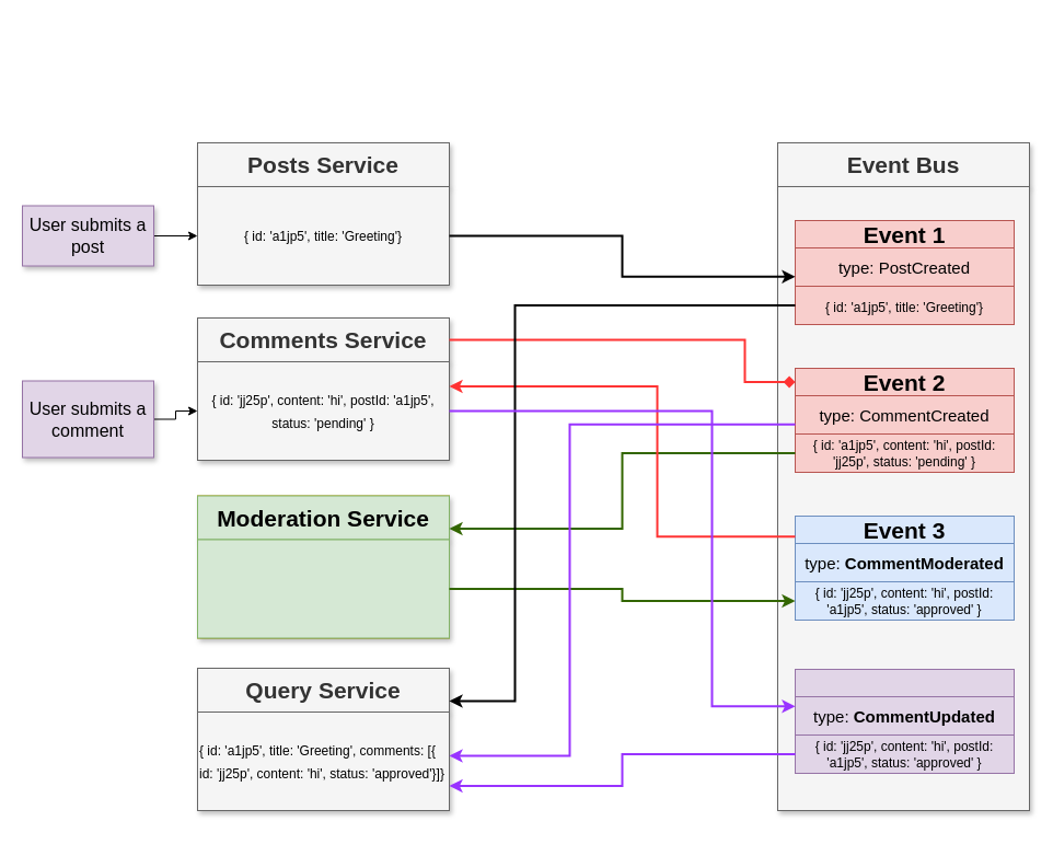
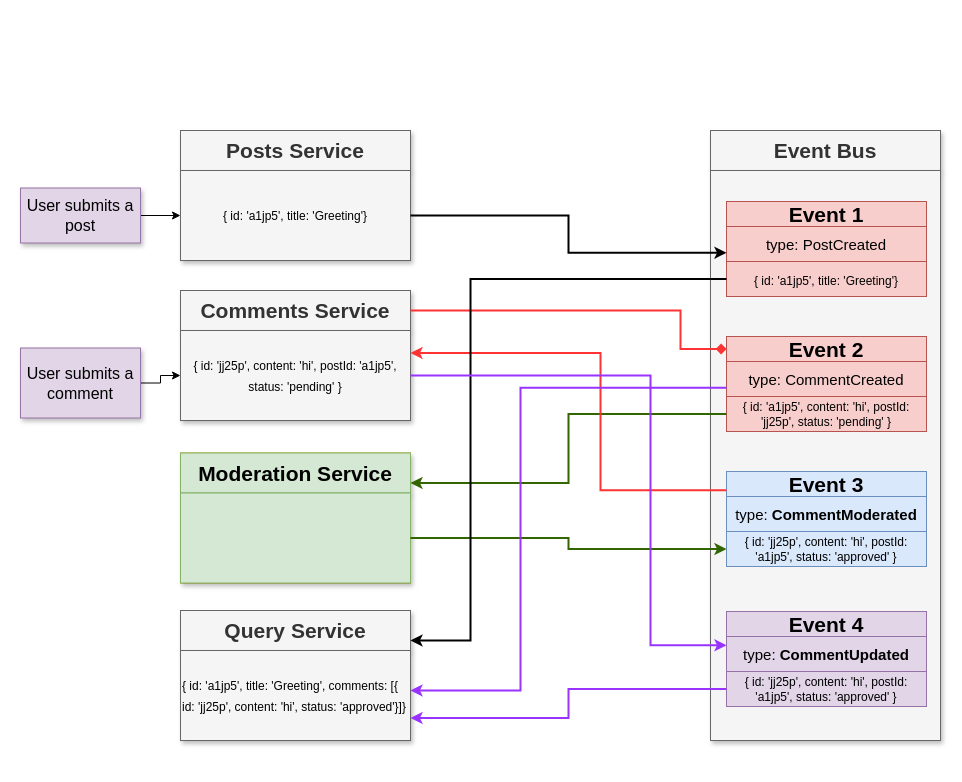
  <mxCell id="0" />
  <mxCell id="1" parent="0" />
  <mxCell id="2" value="" style="group" parent="1" vertex="1" connectable="0"><mxGeometry x="450" y="290" width="280" height="115" as="geometry" /></mxCell>
  <mxCell id="3" style="edgeStyle=orthogonalEdgeStyle;rounded=0;orthogonalLoop=1;jettySize=auto;html=1;exitX=1;exitY=0.5;exitDx=0;exitDy=0;entryX=0;entryY=0.5;entryDx=0;entryDy=0;fontSize=12;" parent="1" source="4" target="11" edge="1"><mxGeometry relative="1" as="geometry" /></mxCell>
  <mxCell id="4" value="User submits a comment" style="whiteSpace=wrap;html=1;rounded=0;shadow=1;fontSize=16;align=center;fillColor=#e1d5e7;strokeColor=#9673a6;fontStyle=0" parent="1" vertex="1"><mxGeometry x="20" y="347.5" width="120" height="70" as="geometry" /></mxCell>
  <mxCell id="5" value="" style="group" parent="1" vertex="1" connectable="0"><mxGeometry x="450" y="20" width="280" height="115" as="geometry" /></mxCell>
  <mxCell id="6" value="" style="group;fillColor=#F8CECC;strokeColor=#EA6B66;" parent="1" vertex="1" connectable="0"><mxGeometry x="180" y="130" width="230" height="130" as="geometry" /></mxCell>
  <mxCell id="7" value="Posts Service" style="rounded=0;whiteSpace=wrap;html=1;shadow=1;fontSize=21;align=center;fillColor=#f5f5f5;strokeColor=#666666;fontColor=#333333;fontStyle=1" parent="6" vertex="1"><mxGeometry width="230" height="40" as="geometry" /></mxCell>
  <mxCell id="8" value="&lt;span style=&quot;color: rgb(0 , 0 , 0)&quot;&gt;&lt;font style=&quot;font-size: 12px&quot;&gt;{ id: 'a1jp5', title: 'Greeting'}&lt;/font&gt;&lt;/span&gt;" style="rounded=0;whiteSpace=wrap;html=1;shadow=1;fontSize=17;align=center;fillColor=#f5f5f5;strokeColor=#666666;fontColor=#333333;fontStyle=0" parent="6" vertex="1"><mxGeometry y="40" width="230" height="90" as="geometry" /></mxCell>
  <mxCell id="9" value="" style="group" parent="1" vertex="1" connectable="0"><mxGeometry x="180" y="290" width="230" height="130" as="geometry" /></mxCell>
  <mxCell id="10" value="Comments Service" style="rounded=0;whiteSpace=wrap;html=1;shadow=1;fontSize=21;align=center;fillColor=#f5f5f5;strokeColor=#666666;fontColor=#333333;fontStyle=1" parent="9" vertex="1"><mxGeometry width="230" height="40" as="geometry" /></mxCell>
  <mxCell id="11" value="&lt;div style=&quot;text-align: left&quot;&gt;&lt;/div&gt;&lt;div&gt;&lt;div&gt;&lt;span style=&quot;color: rgb(0 , 0 , 0) ; font-size: 12px&quot;&gt;{ id: '&lt;/span&gt;&lt;span style=&quot;color: rgb(0 , 0 , 0) ; font-size: 12px&quot;&gt;jj25p&lt;/span&gt;&lt;span style=&quot;color: rgb(0 , 0 , 0) ; font-size: 12px&quot;&gt;', content: 'hi', postId: '&lt;/span&gt;&lt;span style=&quot;color: rgb(0 , 0 , 0) ; font-size: 12px&quot;&gt;a1jp5&lt;/span&gt;&lt;span style=&quot;color: rgb(0 , 0 , 0) ; font-size: 12px&quot;&gt;', status: 'pending' }&lt;/span&gt;&lt;/div&gt;&lt;/div&gt;" style="rounded=0;whiteSpace=wrap;html=1;shadow=1;fontSize=17;align=center;fillColor=#f5f5f5;strokeColor=#666666;fontColor=#333333;fontStyle=0" parent="9" vertex="1"><mxGeometry y="40" width="230" height="90" as="geometry" /></mxCell>
  <mxCell id="12" value="" style="group;labelBackgroundColor=#A9C4EB;textOpacity=0;strokeColor=#d79b00;fillColor=#FFE6CC;" parent="1" vertex="1" connectable="0"><mxGeometry x="180" y="452.5" width="230" height="130" as="geometry" /></mxCell>
  <mxCell id="13" value="Moderation Service" style="rounded=0;whiteSpace=wrap;html=1;shadow=1;fontSize=21;align=center;fillColor=#d5e8d4;strokeColor=#82b366;fontStyle=1" parent="12" vertex="1"><mxGeometry width="230" height="40" as="geometry" /></mxCell>
  <mxCell id="14" value="" style="rounded=0;whiteSpace=wrap;html=1;shadow=1;fontSize=17;align=left;fillColor=#d5e8d4;strokeColor=#82b366;fontStyle=0;labelBackgroundColor=#FF66B3;" parent="12" vertex="1"><mxGeometry y="40" width="230" height="90" as="geometry" /></mxCell>
  <mxCell id="15" value="" style="group" parent="1" vertex="1" connectable="0"><mxGeometry x="180" y="610" width="320" height="150" as="geometry" /></mxCell>
  <mxCell id="16" value="Query Service" style="rounded=0;whiteSpace=wrap;html=1;shadow=1;fontSize=21;align=center;fillColor=#f5f5f5;strokeColor=#666666;fontColor=#333333;fontStyle=1" parent="15" vertex="1"><mxGeometry width="230" height="40" as="geometry" /></mxCell>
  <mxCell id="17" value="&lt;span style=&quot;color: rgb(0 , 0 , 0) ; font-size: 12px ; text-align: center&quot;&gt;{ i&lt;/span&gt;&lt;span style=&quot;color: rgb(0 , 0 , 0) ; font-size: 12px ; text-align: center&quot;&gt;d: 'a1jp5', title: 'Greeting',&amp;nbsp;&lt;/span&gt;&lt;span style=&quot;color: rgb(0 , 0 , 0) ; font-size: 12px ; text-align: center&quot;&gt;comments: [{ id: 'jj25p', content: 'hi', status: 'approved'}]}&lt;/span&gt;" style="rounded=0;whiteSpace=wrap;html=1;shadow=1;fontSize=17;align=left;fillColor=#f5f5f5;strokeColor=#666666;fontColor=#333333;fontStyle=0" parent="15" vertex="1"><mxGeometry y="40" width="230" height="90" as="geometry" /></mxCell>
  <mxCell id="18" value="" style="group" parent="1" vertex="1" connectable="0"><mxGeometry x="710" y="130" width="230" height="610" as="geometry" /></mxCell>
  <mxCell id="19" value="" style="group" parent="18" vertex="1" connectable="0"><mxGeometry width="230" height="610" as="geometry" /></mxCell>
  <mxCell id="20" value="" style="group" parent="19" vertex="1" connectable="0"><mxGeometry width="230" height="610" as="geometry" /></mxCell>
  <mxCell id="21" value="Event Bus" style="rounded=0;whiteSpace=wrap;html=1;shadow=1;fontSize=21;align=center;fillColor=#f5f5f5;strokeColor=#666666;fontColor=#333333;fontStyle=1" parent="20" vertex="1"><mxGeometry width="230" height="40" as="geometry" /></mxCell>
  <mxCell id="22" value="" style="rounded=0;whiteSpace=wrap;html=1;shadow=1;fontSize=17;align=left;fillColor=#f5f5f5;strokeColor=#666666;fontColor=#333333;" parent="20" vertex="1"><mxGeometry y="40" width="230" height="570" as="geometry" /></mxCell>
  <mxCell id="23" value="" style="group" parent="18" vertex="1" connectable="0"><mxGeometry x="16" y="71" width="200" height="505" as="geometry" /></mxCell>
  <mxCell id="24" value="" style="group" parent="23" vertex="1" connectable="0"><mxGeometry y="135" width="200" height="95" as="geometry" /></mxCell>
  <mxCell id="25" value="&lt;font style=&quot;font-size: 12px&quot;&gt;{ id: 'a1jp5', content: 'hi', postId: 'jj25p', status: 'pending' }&lt;/font&gt;" style="rounded=0;whiteSpace=wrap;html=1;shadow=0;fontSize=12;fillColor=#f8cecc;strokeColor=#b85450;" parent="24" vertex="1"><mxGeometry y="60" width="200" height="35" as="geometry" /></mxCell>
  <mxCell id="26" value="&lt;b&gt;Event 2&lt;/b&gt;" style="rounded=0;whiteSpace=wrap;html=1;shadow=0;fontSize=21;fillColor=#f8cecc;strokeColor=#b85450;" parent="24" vertex="1"><mxGeometry width="200" height="25" as="geometry" /></mxCell>
  <mxCell id="27" value="&lt;span style=&quot;font-size: 15px&quot;&gt;type: CommentCreated&lt;/span&gt;" style="rounded=0;whiteSpace=wrap;html=1;shadow=0;fontSize=15;fillColor=#f8cecc;strokeColor=#b85450;fontStyle=0" parent="24" vertex="1"><mxGeometry y="25" width="200" height="35" as="geometry" /></mxCell>
  <mxCell id="28" value="" style="group;fillColor=#dae8fc;strokeColor=#6c8ebf;" parent="23" vertex="1" connectable="0"><mxGeometry y="270" width="200" height="95" as="geometry" /></mxCell>
  <mxCell id="29" value="{ id: 'jj25p', content: 'hi', postId: 'a1jp5', status: 'approved' }" style="rounded=0;whiteSpace=wrap;html=1;shadow=0;fontSize=12;fillColor=#dae8fc;strokeColor=#6c8ebf;" parent="28" vertex="1"><mxGeometry y="60" width="200" height="35" as="geometry" /></mxCell>
  <mxCell id="30" value="&lt;b&gt;Event 3&lt;/b&gt;" style="rounded=0;whiteSpace=wrap;html=1;shadow=0;fontSize=21;fillColor=#dae8fc;strokeColor=#6c8ebf;" parent="28" vertex="1"><mxGeometry width="200" height="25" as="geometry" /></mxCell>
  <mxCell id="31" value="&lt;span style=&quot;font-size: 15px&quot;&gt;type: &lt;b&gt;CommentModerated&lt;/b&gt;&lt;/span&gt;" style="rounded=0;whiteSpace=wrap;html=1;shadow=0;fontSize=15;fillColor=#dae8fc;strokeColor=#6c8ebf;fontStyle=0" parent="28" vertex="1"><mxGeometry y="25" width="200" height="35" as="geometry" /></mxCell>
  <mxCell id="32" value="" style="group" parent="23" vertex="1" connectable="0"><mxGeometry width="200" height="95" as="geometry" /></mxCell>
  <mxCell id="33" value="" style="group" parent="32" vertex="1" connectable="0"><mxGeometry width="200" height="95" as="geometry" /></mxCell>
  <mxCell id="34" value="&lt;font style=&quot;font-size: 12px&quot;&gt;{ id: 'a1jp5', title: 'Greeting'}&lt;/font&gt;" style="rounded=0;whiteSpace=wrap;html=1;shadow=0;fontSize=15;fillColor=#f8cecc;strokeColor=#b85450;" parent="33" vertex="1"><mxGeometry y="60" width="200" height="35" as="geometry" /></mxCell>
  <mxCell id="35" value="&lt;b&gt;Event 1&lt;/b&gt;" style="rounded=0;whiteSpace=wrap;html=1;shadow=0;fontSize=21;fillColor=#f8cecc;strokeColor=#b85450;" parent="33" vertex="1"><mxGeometry width="200" height="25" as="geometry" /></mxCell>
  <mxCell id="36" value="&lt;span style=&quot;font-size: 15px&quot;&gt;type: PostCreated&lt;/span&gt;" style="rounded=0;whiteSpace=wrap;html=1;shadow=0;fontSize=15;fillColor=#f8cecc;strokeColor=#b85450;fontStyle=0" parent="33" vertex="1"><mxGeometry y="25" width="200" height="35" as="geometry" /></mxCell>
  <mxCell id="37" value="" style="group;fillColor=#e1d5e7;strokeColor=#9673a6;" parent="23" vertex="1" connectable="0"><mxGeometry y="410" width="200" height="95" as="geometry" /></mxCell>
  <mxCell id="38" value="{ id: 'jj25p', content: 'hi', postId: 'a1jp5', status: 'approved' }" style="rounded=0;whiteSpace=wrap;html=1;shadow=0;fontSize=12;fillColor=#e1d5e7;strokeColor=#9673a6;" parent="37" vertex="1"><mxGeometry y="60" width="200" height="35" as="geometry" /></mxCell>
+ <mxCell id="39" value="&lt;b&gt;Event 4&lt;/b&gt;" style="rounded=0;whiteSpace=wrap;html=1;shadow=0;fontSize=21;fillColor=#e1d5e7;strokeColor=#9673a6;" parent="37" vertex="1"><mxGeometry width="200" height="25" as="geometry" /></mxCell>
  <mxCell id="40" value="&lt;span style=&quot;font-size: 15px&quot;&gt;type: &lt;b&gt;CommentUpdated&lt;/b&gt;&lt;/span&gt;" style="rounded=0;whiteSpace=wrap;html=1;shadow=0;fontSize=15;fillColor=#e1d5e7;strokeColor=#9673a6;fontStyle=0" parent="37" vertex="1"><mxGeometry y="25" width="200" height="35" as="geometry" /></mxCell>
  <mxCell id="41" style="edgeStyle=orthogonalEdgeStyle;rounded=0;orthogonalLoop=1;jettySize=auto;html=1;entryX=0;entryY=0.5;entryDx=0;entryDy=0;" parent="1" source="42" target="8" edge="1"><mxGeometry relative="1" as="geometry" /></mxCell>
  <mxCell id="42" value="User submits a post" style="whiteSpace=wrap;html=1;rounded=0;shadow=1;fontSize=16;align=center;fillColor=#e1d5e7;strokeColor=#9673a6;fontStyle=0" parent="1" vertex="1"><mxGeometry x="20" y="187.5" width="120" height="55" as="geometry" /></mxCell>
  <mxCell id="43" style="edgeStyle=orthogonalEdgeStyle;rounded=0;orthogonalLoop=1;jettySize=auto;html=1;entryX=0;entryY=0.75;entryDx=0;entryDy=0;strokeWidth=2;" parent="1" source="8" target="36" edge="1"><mxGeometry relative="1" as="geometry" /></mxCell>
  <mxCell id="44" style="edgeStyle=orthogonalEdgeStyle;rounded=0;orthogonalLoop=1;jettySize=auto;html=1;entryX=0;entryY=0.5;entryDx=0;entryDy=0;exitX=1;exitY=0.5;exitDx=0;exitDy=0;strokeColor=#FF3333;strokeWidth=2;endArrow=diamond;" parent="1" source="10" target="26" edge="1"><mxGeometry relative="1" as="geometry"><Array as="points"><mxPoint x="680" y="310" /><mxPoint x="680" y="349" /></Array></mxGeometry></mxCell>
  <mxCell id="45" style="edgeStyle=orthogonalEdgeStyle;rounded=0;orthogonalLoop=1;jettySize=auto;html=1;entryX=1;entryY=0.75;entryDx=0;entryDy=0;strokeWidth=2;strokeColor=#336600;" parent="1" source="25" target="13" edge="1"><mxGeometry relative="1" as="geometry" /></mxCell>
  <mxCell id="46" style="edgeStyle=orthogonalEdgeStyle;rounded=0;orthogonalLoop=1;jettySize=auto;html=1;exitX=1;exitY=0.5;exitDx=0;exitDy=0;entryX=0;entryY=0.5;entryDx=0;entryDy=0;strokeColor=#336600;strokeWidth=2;" parent="1" source="14" target="29" edge="1"><mxGeometry relative="1" as="geometry" /></mxCell>
  <mxCell id="47" style="edgeStyle=orthogonalEdgeStyle;rounded=0;orthogonalLoop=1;jettySize=auto;html=1;entryX=1;entryY=0.25;entryDx=0;entryDy=0;exitX=0;exitY=0.75;exitDx=0;exitDy=0;strokeColor=#FF3333;strokeWidth=2;" parent="1" source="30" target="11" edge="1"><mxGeometry relative="1" as="geometry"><Array as="points"><mxPoint x="600" y="490" /><mxPoint x="600" y="353" /></Array></mxGeometry></mxCell>
  <mxCell id="48" style="edgeStyle=orthogonalEdgeStyle;rounded=0;orthogonalLoop=1;jettySize=auto;html=1;entryX=1;entryY=0.75;entryDx=0;entryDy=0;strokeWidth=2;fontSize=19;" parent="1" source="34" target="16" edge="1"><mxGeometry relative="1" as="geometry"><Array as="points"><mxPoint x="470" y="279" /><mxPoint x="470" y="640" /></Array></mxGeometry></mxCell>
  <mxCell id="49" style="edgeStyle=orthogonalEdgeStyle;rounded=0;orthogonalLoop=1;jettySize=auto;html=1;entryX=0;entryY=0.25;entryDx=0;entryDy=0;strokeWidth=2;fontSize=19;strokeColor=#9933FF;" parent="1" source="11" target="40" edge="1"><mxGeometry relative="1" as="geometry"><Array as="points"><mxPoint x="650" y="375" /><mxPoint x="650" y="645" /></Array></mxGeometry></mxCell>
  <mxCell id="50" style="edgeStyle=orthogonalEdgeStyle;rounded=0;orthogonalLoop=1;jettySize=auto;html=1;entryX=1;entryY=0.75;entryDx=0;entryDy=0;strokeColor=#9933FF;strokeWidth=2;fontSize=19;" parent="1" source="38" target="17" edge="1"><mxGeometry relative="1" as="geometry" /></mxCell>
  <mxCell id="51" style="edgeStyle=orthogonalEdgeStyle;rounded=0;orthogonalLoop=1;jettySize=auto;html=1;exitX=0;exitY=0.75;exitDx=0;exitDy=0;strokeColor=#9933FF;strokeWidth=2;fontSize=16;" parent="1" source="27" edge="1"><mxGeometry relative="1" as="geometry"><mxPoint x="410" y="690" as="targetPoint" /><Array as="points"><mxPoint x="520" y="387" /><mxPoint x="520" y="690" /><mxPoint x="410" y="690" /></Array></mxGeometry></mxCell>
